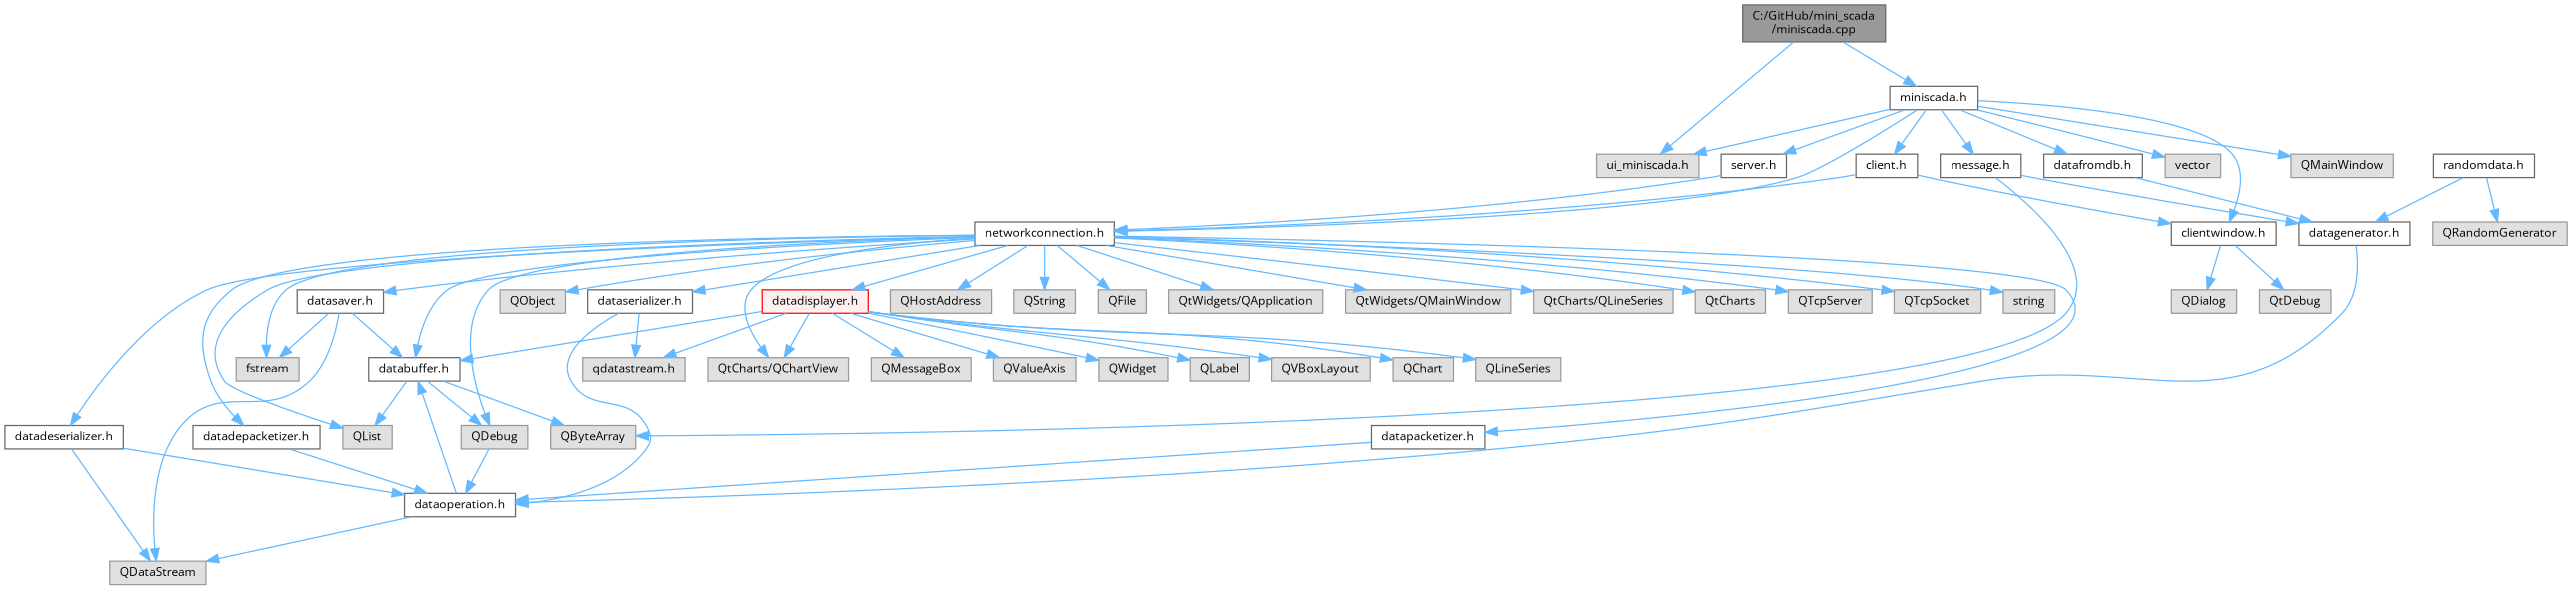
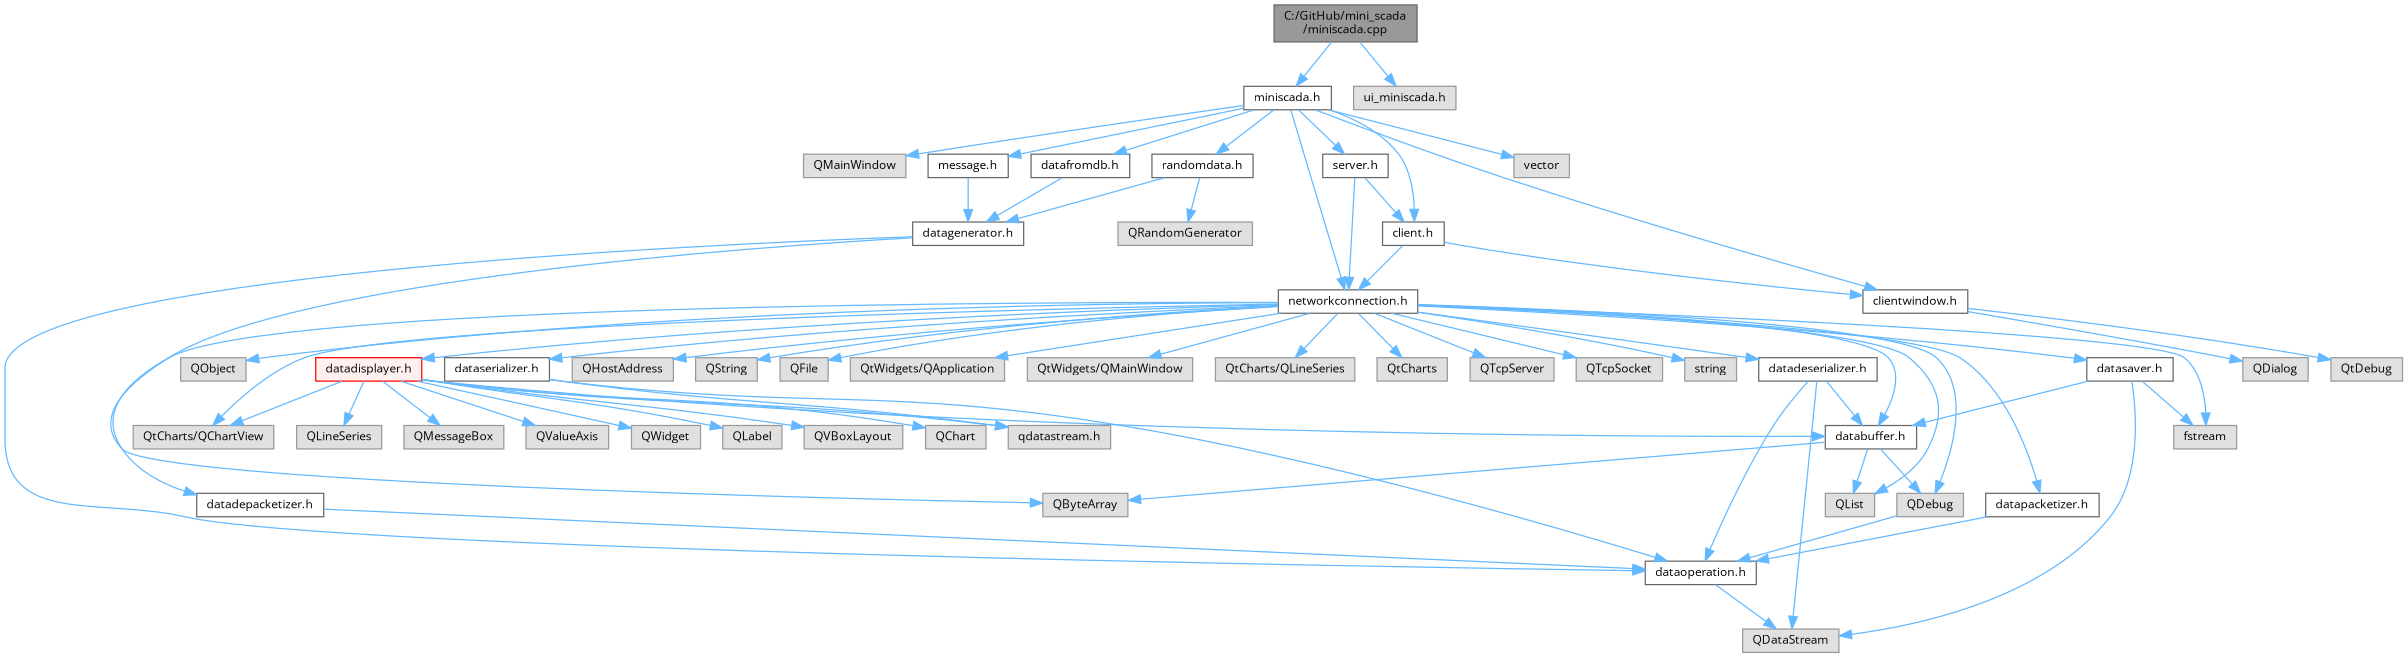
  digraph {
    fontname="Open Sans"
    node [color=grey60 fillcolor="#E0E0E0" fontname="Open Sans" fontsize=10 shape=box style=filled]
    edge [color=steelblue1 fontname="Open Sans" fontsize=10 labelfontname=Helvetica labelfontsize=10 style=solid]
    n1 [color=gray40 fillcolor=grey60 fontcolor=black height=0.2 label="C:/GitHub/mini_scada\l/miniscada.cpp" width=0.4]
    n2 [color=grey40 fillcolor=white height=0.2 label="miniscada.h" width=0.4]
    n3 [height=0.2 label="ui_miniscada.h" width=0.4]
    n4 [height=0.2 label=QMainWindow width=0.4]
    n5 [color=grey40 fillcolor=white height=0.2 label="networkconnection.h" width=0.4]
    n6 [color=grey40 fillcolor=white height=0.2 label="clientwindow.h" width=0.4]
    n7 [color=grey40 fillcolor=white height=0.2 label="server.h" width=0.4]
    n8 [color=grey40 fillcolor=white height=0.2 label="client.h" width=0.4]
    n9 [color=grey40 fillcolor=white height=0.2 label="message.h" width=0.4]
    n10 [color=grey40 fillcolor=white height=0.2 label="datafromdb.h" width=0.4]
    n11 [color=grey40 fillcolor=white height=0.2 label="randomdata.h" width=0.4]
    n12 [height=0.2 label=vector width=0.4]
    n13 [height=0.2 label=QObject width=0.4]
    n14 [height=0.2 label=QTcpServer width=0.4]
    n15 [height=0.2 label=QTcpSocket width=0.4]
    n16 [height=0.2 label=string width=0.4]
    n17 [color=grey40 fillcolor=white height=0.2 label="databuffer.h" width=0.4]
    n18 [height=0.2 label=QList width=0.4]
    n19 [height=0.2 label=QDebug width=0.4]
    n20 [height=0.2 label=QHostAddress width=0.4]
    n21 [height=0.2 label=QString width=0.4]
    n22 [color=grey40 fillcolor=white height=0.2 label="dataserializer.h" width=0.4]
    n23 [color=grey40 fillcolor=white height=0.2 label="datadeserializer.h" width=0.4]
    n24 [color=grey40 fillcolor=white height=0.2 label="datapacketizer.h" width=0.4]
    n25 [color=grey40 fillcolor=white height=0.2 label="datadepacketizer.h" width=0.4]
    n26 [height=0.2 label=fstream width=0.4]
    n27 [height=0.2 label=QFile width=0.4]
    n28 [height=0.2 label="QtWidgets/QApplication" width=0.4]
    n29 [height=0.2 label="QtWidgets/QMainWindow" width=0.4]
    n30 [height=0.2 label="QtCharts/QChartView" width=0.4]
    n31 [height=0.2 label="QtCharts/QLineSeries" width=0.4]
    n32 [height=0.2 label=QtCharts width=0.4]
    n33 [color=grey40 fillcolor=white height=0.2 label="datasaver.h" width=0.4]
    n34 [color=red fillcolor="#FFF0F0" height=0.2 label="datadisplayer.h" width=0.4]
    n35 [height=0.2 label=QDialog width=0.4]
    n36 [height=0.2 label=QtDebug width=0.4]
    n37 [color=grey40 fillcolor=white height=0.2 label="datagenerator.h" width=0.4]
    n38 [height=0.2 label=QRandomGenerator width=0.4]
    n39 [height=0.2 label=QByteArray width=0.4]
    n40 [color=grey40 fillcolor=white height=0.2 label="dataoperation.h" width=0.4]
    n41 [height=0.2 label="qdatastream.h" width=0.4]
    n42 [height=0.2 label=QDataStream width=0.4]
    n43 [height=0.2 label=QWidget width=0.4]
    n44 [height=0.2 label=QLabel width=0.4]
    n45 [height=0.2 label=QVBoxLayout width=0.4]
    n46 [height=0.2 label=QChart width=0.4]
    n47 [height=0.2 label=QLineSeries width=0.4]
    n48 [height=0.2 label=QMessageBox width=0.4]
    n49 [height=0.2 label=QValueAxis width=0.4]
    n1 -> n2
    n1 -> n3
    n2 -> n4
    n2 -> n5
    n2 -> n6
    n2 -> n7
    n2 -> n8
    n2 -> n9
    n2 -> n10
-   n2 -> n3
+   n2 -> n11
    n2 -> n12
    n5 -> n13
    n5 -> n14
    n5 -> n15
    n5 -> n16
    n5 -> n17
    n5 -> n18
    n5 -> n19
    n5 -> n20
    n5 -> n21
    n5 -> n22
    n5 -> n23
    n5 -> n24
    n5 -> n25
    n5 -> n26
    n5 -> n27
    n5 -> n28
    n5 -> n29
    n5 -> n30
    n5 -> n31
    n5 -> n32
    n5 -> n33
    n5 -> n34
    n6 -> n35
    n6 -> n36
    n7 -> n5
+   n7 -> n8
    n8 -> n5
    n8 -> n6
    n9 -> n37
    n10 -> n37
    n11 -> n37
    n11 -> n38
    n17 -> n18
    n17 -> n19
    n17 -> n39
    n19 -> n40
    n22 -> n40
    n22 -> n41
    n23 -> n40
    n23 -> n42
    n24 -> n40
    n25 -> n40
    n33 -> n17
    n33 -> n26
    n33 -> n42
    n34 -> n17
    n34 -> n30
    n34 -> n41
    n34 -> n43
    n34 -> n44
    n34 -> n45
    n34 -> n46
    n34 -> n47
    n34 -> n48
    n34 -> n49
-   n9 -> n39
+   n37 -> n39
    n37 -> n40
-   n40 -> n17
+   n23 -> n17
    n40 -> n42
  }
